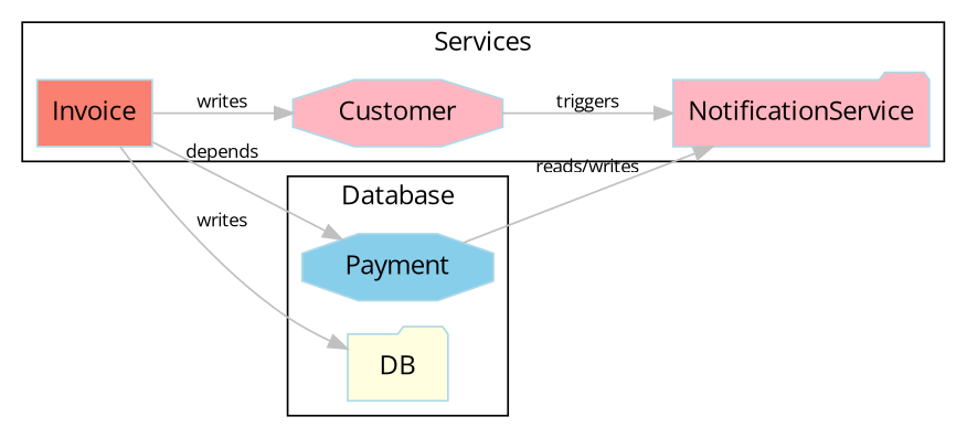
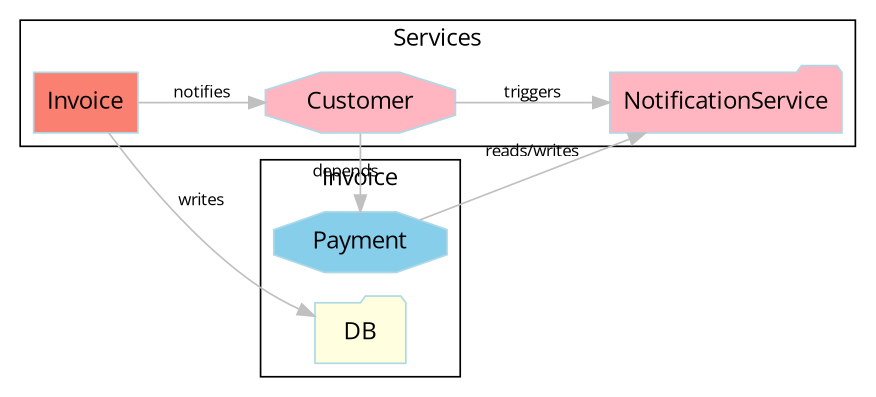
  digraph {
    fontname="Open Sans"
    rankdir=LR
    node [color=lightblue fillcolor=lightpink fontname="Open Sans" shape=octagon style=filled]
    edge [color=gray fontname="Open Sans" fontsize=10]
    Payment [fillcolor=skyblue]
    DB [fillcolor=lightyellow shape=folder]
    Invoice [fillcolor=salmon shape=box]
    Customer
    NotificationService [shape=folder]
    subgraph cluster_1 {
-     label=Database
+     label=Invoice
      Payment
      DB
    }
    subgraph cluster_2 {
      label=Services
      Invoice
      Customer
      NotificationService
    }
    Payment -> NotificationService [label="reads/writes"]
-   Invoice -> Payment [label=depends]
+   Customer -> Payment [label=depends]
    Invoice -> DB [label=writes]
-   Invoice -> Customer [label=writes]
+   Invoice -> Customer [label=notifies]
    Customer -> NotificationService [label=triggers]
  }
